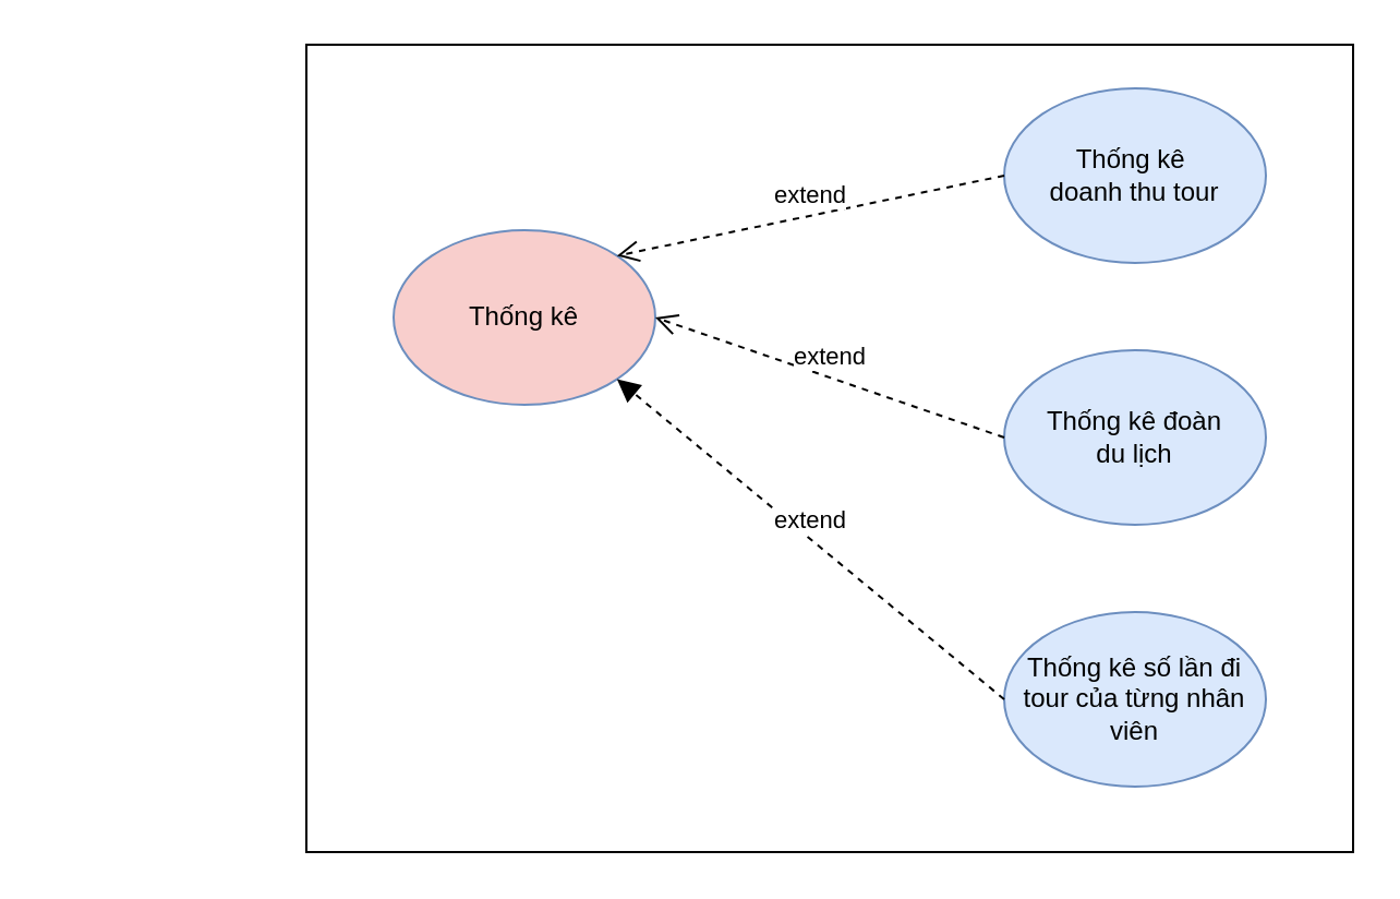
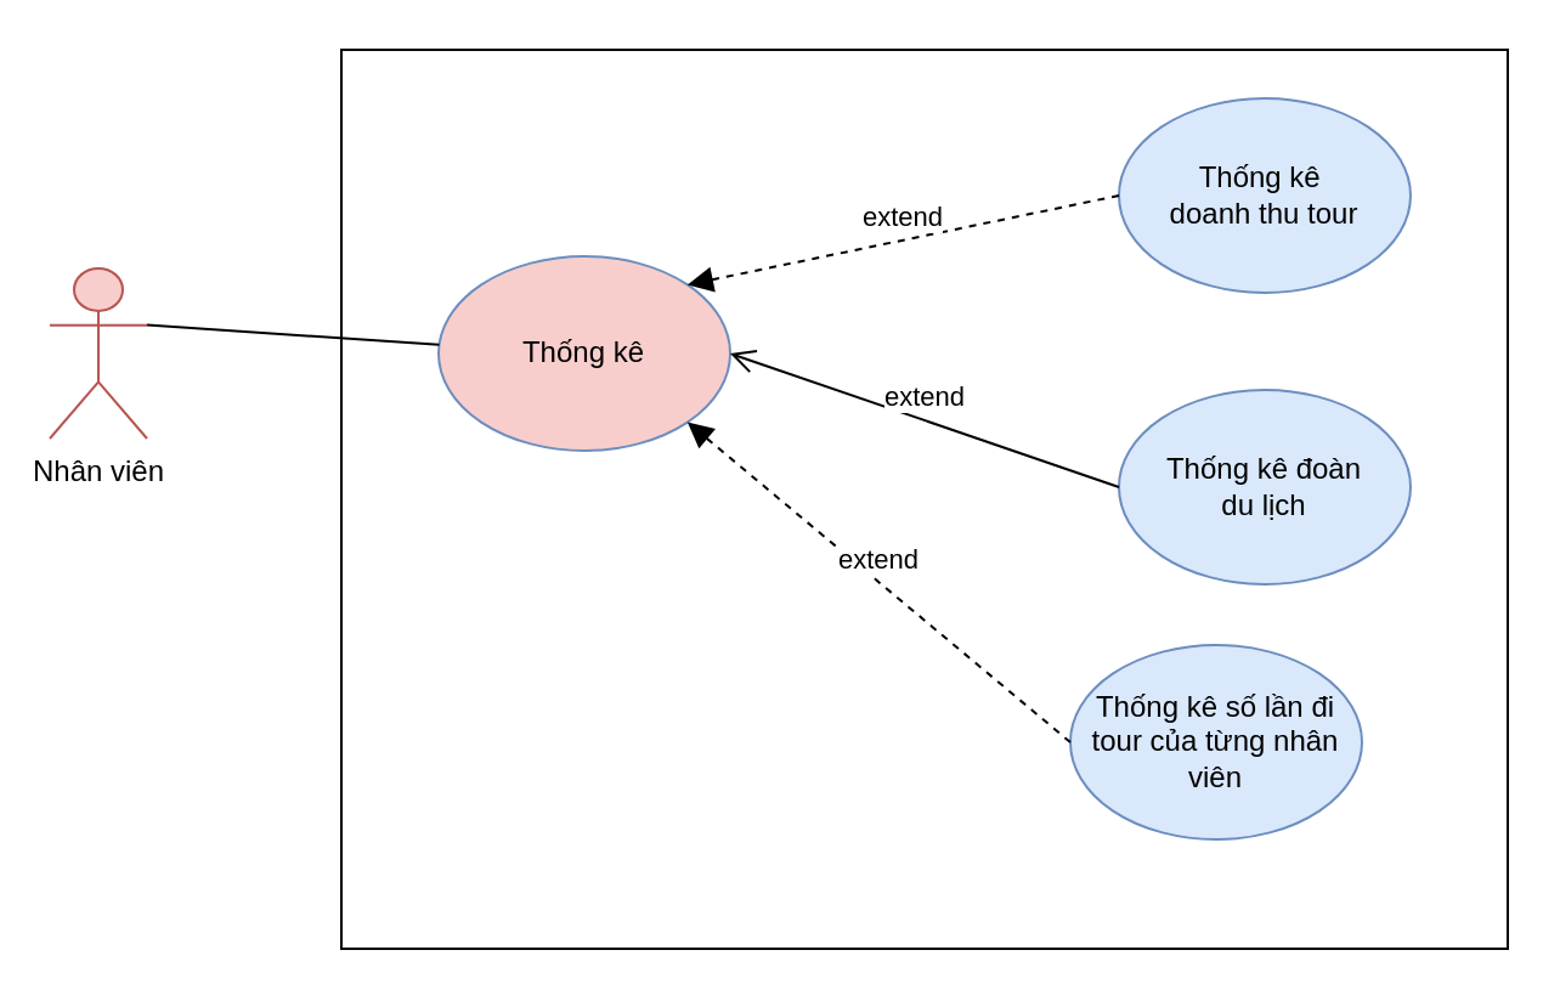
  <mxCell id="0" />
  <mxCell id="1" parent="0" />
  <mxCell id="2" value="" style="rounded=0;whiteSpace=wrap;html=1;" parent="1" vertex="1"><mxGeometry x="140" y="20" width="480" height="370" as="geometry" /></mxCell>
+ <mxCell id="3" value="Nhân viên" style="shape=umlActor;verticalLabelPosition=bottom;verticalAlign=top;html=1;outlineConnect=0;fillColor=#f8cecc;strokeColor=#b85450;" parent="1" vertex="1"><mxGeometry x="20" y="110" width="40" height="70" as="geometry" /></mxCell>
  <mxCell id="4" value="Thống kê" style="ellipse;whiteSpace=wrap;html=1;fillColor=#f8cecc;strokeColor=#6c8ebf;" parent="1" vertex="1"><mxGeometry x="180" y="105" width="120" height="80" as="geometry" /></mxCell>
  <mxCell id="5" value="Thống kê&amp;nbsp;&lt;br&gt;doanh thu tour" style="ellipse;whiteSpace=wrap;html=1;fillColor=#dae8fc;strokeColor=#6c8ebf;" parent="1" vertex="1"><mxGeometry x="460" y="40" width="120" height="80" as="geometry" /></mxCell>
  <mxCell id="6" value="Thống kê đoàn &lt;br&gt;du lịch" style="ellipse;whiteSpace=wrap;html=1;fillColor=#dae8fc;strokeColor=#6c8ebf;" parent="1" vertex="1"><mxGeometry x="460" y="160" width="120" height="80" as="geometry" /></mxCell>
- <mxCell id="7" value="Thống kê số lần đi tour của từng nhân viên" style="ellipse;whiteSpace=wrap;html=1;fillColor=#dae8fc;strokeColor=#6c8ebf;" parent="1" vertex="1"><mxGeometry x="460" y="280" width="120" height="80" as="geometry" /></mxCell>
- <mxCell id="9" value="extend" style="html=1;verticalAlign=bottom;endArrow=open;dashed=1;endSize=8;exitX=0;exitY=0.5;exitDx=0;exitDy=0;entryX=1;entryY=0;entryDx=0;entryDy=0;" parent="1" source="5" target="4" edge="1"><mxGeometry relative="1" as="geometry"><mxPoint x="390" y="130" as="sourcePoint" /><mxPoint x="310" y="130" as="targetPoint" /></mxGeometry></mxCell>
- <mxCell id="10" value="extend" style="html=1;verticalAlign=bottom;endArrow=open;dashed=1;endSize=8;exitX=0;exitY=0.5;exitDx=0;exitDy=0;entryX=1;entryY=0.5;entryDx=0;entryDy=0;" parent="1" source="6" target="4" edge="1"><mxGeometry relative="1" as="geometry"><mxPoint x="470" y="90" as="sourcePoint" /><mxPoint x="292.426" y="126.716" as="targetPoint" /></mxGeometry></mxCell>
+ <mxCell id="7" value="Thống kê số lần đi tour của từng nhân viên" style="ellipse;whiteSpace=wrap;html=1;fillColor=#dae8fc;strokeColor=#6c8ebf;" parent="1" vertex="1"><mxGeometry x="440" y="265" width="120" height="80" as="geometry" /></mxCell>
+ <mxCell id="8" value="" style="endArrow=none;html=1;exitX=1;exitY=0.333;exitDx=0;exitDy=0;exitPerimeter=0;" parent="1" source="3" target="4" edge="1"><mxGeometry width="50" height="50" relative="1" as="geometry"><mxPoint x="60" y="140" as="sourcePoint" /><mxPoint x="110" y="90" as="targetPoint" /></mxGeometry></mxCell>
+ <mxCell id="9" value="extend" style="html=1;verticalAlign=bottom;endArrow=block;dashed=1;endSize=8;exitX=0;exitY=0.5;exitDx=0;exitDy=0;entryX=1;entryY=0;entryDx=0;entryDy=0;" parent="1" source="5" target="4" edge="1"><mxGeometry relative="1" as="geometry"><mxPoint x="390" y="130" as="sourcePoint" /><mxPoint x="310" y="130" as="targetPoint" /></mxGeometry></mxCell>
+ <mxCell id="10" value="extend" style="html=1;verticalAlign=bottom;endArrow=open;dashed=0;endSize=8;exitX=0;exitY=0.5;exitDx=0;exitDy=0;entryX=1;entryY=0.5;entryDx=0;entryDy=0;" parent="1" source="6" target="4" edge="1"><mxGeometry relative="1" as="geometry"><mxPoint x="470" y="90" as="sourcePoint" /><mxPoint x="292.426" y="126.716" as="targetPoint" /></mxGeometry></mxCell>
  <mxCell id="11" value="extend" style="html=1;verticalAlign=bottom;endArrow=block;dashed=1;endSize=8;exitX=0;exitY=0.5;exitDx=0;exitDy=0;entryX=1;entryY=1;entryDx=0;entryDy=0;" parent="1" source="7" target="4" edge="1"><mxGeometry relative="1" as="geometry"><mxPoint x="480" y="100" as="sourcePoint" /><mxPoint x="302.426" y="136.716" as="targetPoint" /></mxGeometry></mxCell>
